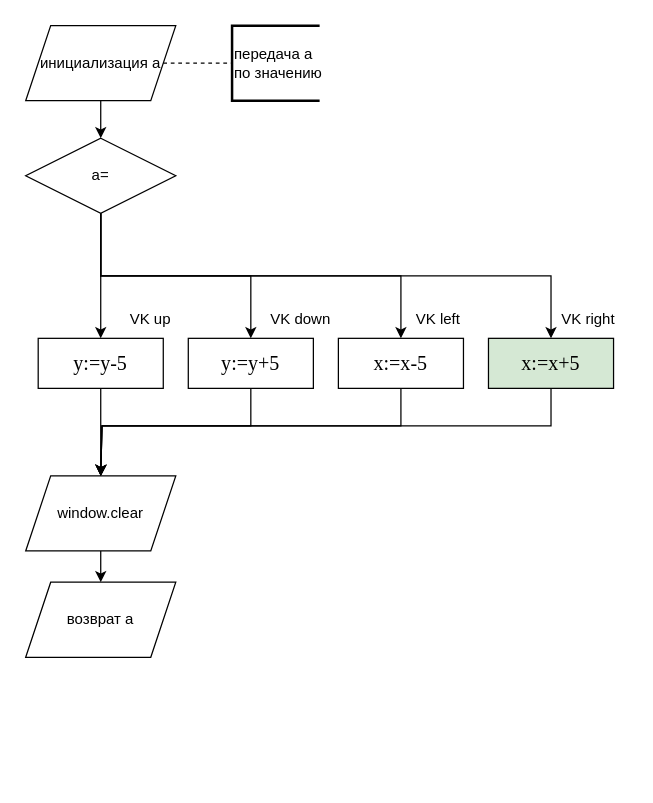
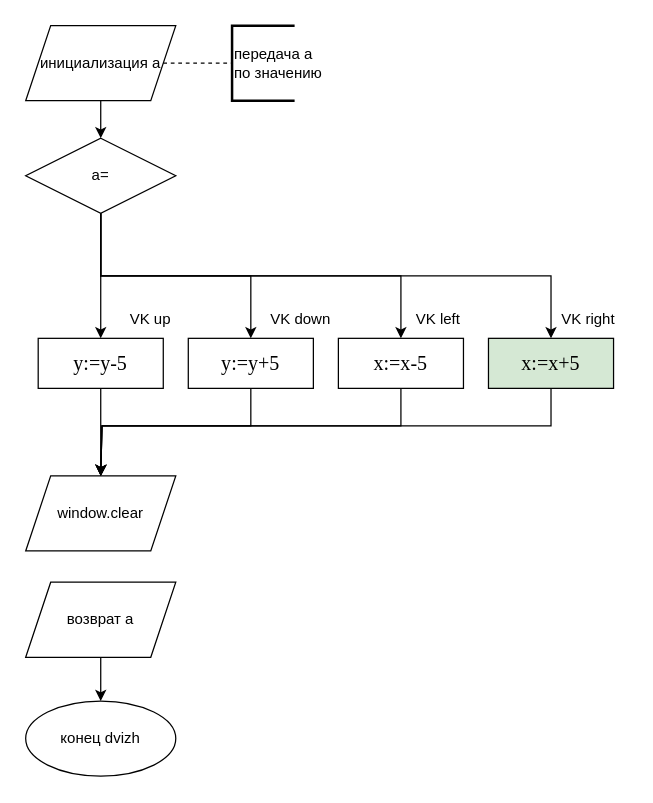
  <mxCell id="0" />
  <mxCell id="1" parent="0" />
  <mxCell id="2" style="edgeStyle=orthogonalEdgeStyle;rounded=0;orthogonalLoop=1;jettySize=auto;html=1;" parent="1" source="3" edge="1"><mxGeometry relative="1" as="geometry"><mxPoint x="80" y="110" as="targetPoint" /></mxGeometry></mxCell>
  <mxCell id="3" value="инициализация а" style="shape=parallelogram;perimeter=parallelogramPerimeter;whiteSpace=wrap;html=1;fixedSize=1;" parent="1" vertex="1"><mxGeometry x="20" y="20" width="120" height="60" as="geometry" /></mxCell>
  <mxCell id="4" value="" style="endArrow=none;dashed=1;html=1;rounded=0;" parent="1" target="5" edge="1"><mxGeometry width="50" height="50" relative="1" as="geometry"><mxPoint x="130" y="50" as="sourcePoint" /><mxPoint x="210" y="50" as="targetPoint" /></mxGeometry></mxCell>
- <mxCell id="5" value="передача а&lt;div&gt;по значению&lt;/div&gt;" style="strokeWidth=2;html=1;shape=mxgraph.flowchart.annotation_1;align=left;pointerEvents=1;" parent="1" vertex="1"><mxGeometry x="185" y="20" width="70" height="60" as="geometry" /></mxCell>
+ <mxCell id="5" value="передача а&lt;div&gt;по значению&lt;/div&gt;" style="strokeWidth=2;html=1;shape=mxgraph.flowchart.annotation_1;align=left;pointerEvents=1;" parent="1" vertex="1"><mxGeometry x="185" y="20" width="50" height="60" as="geometry" /></mxCell>
  <mxCell id="6" style="edgeStyle=orthogonalEdgeStyle;rounded=0;orthogonalLoop=1;jettySize=auto;html=1;" parent="1" source="10" edge="1"><mxGeometry relative="1" as="geometry"><mxPoint x="80" y="270" as="targetPoint" /></mxGeometry></mxCell>
  <mxCell id="7" style="edgeStyle=orthogonalEdgeStyle;rounded=0;orthogonalLoop=1;jettySize=auto;html=1;" parent="1" source="10" edge="1"><mxGeometry relative="1" as="geometry"><mxPoint x="200" y="270" as="targetPoint" /><Array as="points"><mxPoint x="80" y="220" /><mxPoint x="200" y="220" /></Array></mxGeometry></mxCell>
  <mxCell id="8" style="edgeStyle=orthogonalEdgeStyle;rounded=0;orthogonalLoop=1;jettySize=auto;html=1;" parent="1" source="10" edge="1"><mxGeometry relative="1" as="geometry"><mxPoint x="320" y="270" as="targetPoint" /><Array as="points"><mxPoint x="80" y="220" /><mxPoint x="320" y="220" /></Array></mxGeometry></mxCell>
  <mxCell id="9" style="edgeStyle=orthogonalEdgeStyle;rounded=0;orthogonalLoop=1;jettySize=auto;html=1;" parent="1" source="10" edge="1"><mxGeometry relative="1" as="geometry"><mxPoint x="440" y="270" as="targetPoint" /><Array as="points"><mxPoint x="80" y="220" /><mxPoint x="440" y="220" /></Array></mxGeometry></mxCell>
  <mxCell id="10" value="a=" style="rhombus;whiteSpace=wrap;html=1;" parent="1" vertex="1"><mxGeometry x="20" y="110" width="120" height="60" as="geometry" /></mxCell>
  <mxCell id="11" value="VK up" style="text;html=1;align=center;verticalAlign=middle;whiteSpace=wrap;rounded=0;" parent="1" vertex="1"><mxGeometry x="90" y="240" width="60" height="30" as="geometry" /></mxCell>
  <mxCell id="12" value="VK down" style="text;html=1;align=center;verticalAlign=middle;whiteSpace=wrap;rounded=0;" parent="1" vertex="1"><mxGeometry x="210" y="240" width="60" height="30" as="geometry" /></mxCell>
  <mxCell id="13" value="VK left" style="text;html=1;align=center;verticalAlign=middle;whiteSpace=wrap;rounded=0;" parent="1" vertex="1"><mxGeometry x="320" y="240" width="60" height="30" as="geometry" /></mxCell>
  <mxCell id="14" value="VK right" style="text;html=1;align=center;verticalAlign=middle;whiteSpace=wrap;rounded=0;" parent="1" vertex="1"><mxGeometry x="440" y="240" width="60" height="30" as="geometry" /></mxCell>
  <mxCell id="15" style="edgeStyle=orthogonalEdgeStyle;rounded=0;orthogonalLoop=1;jettySize=auto;html=1;" parent="1" source="16" edge="1"><mxGeometry relative="1" as="geometry"><mxPoint x="80" y="380" as="targetPoint" /></mxGeometry></mxCell>
  <mxCell id="16" value="&lt;span style=&quot;font-size: 12pt; font-family: Consolas;&quot; lang=&quot;EN-US&quot;&gt;y:=y-&lt;/span&gt;&lt;span style=&quot;font-size:12.0pt;font-family:Consolas;mso-fareast-font-family:&lt;br/&gt;Calibri;mso-fareast-theme-font:minor-latin;mso-bidi-font-family:&amp;quot;Courier New&amp;quot;;&lt;br/&gt;color:darkgreen;mso-font-kerning:0pt;mso-ansi-language:EN-US;mso-fareast-language:&lt;br/&gt;EN-US;mso-bidi-language:AR-SA&quot; lang=&quot;EN-US&quot;&gt;5&lt;/span&gt;" style="rounded=0;whiteSpace=wrap;html=1;" parent="1" vertex="1"><mxGeometry x="30" y="270" width="100" height="40" as="geometry" /></mxCell>
  <mxCell id="17" style="edgeStyle=orthogonalEdgeStyle;rounded=0;orthogonalLoop=1;jettySize=auto;html=1;" parent="1" source="18" edge="1"><mxGeometry relative="1" as="geometry"><mxPoint x="80" y="380" as="targetPoint" /><Array as="points"><mxPoint x="200" y="340" /><mxPoint x="81" y="340" /></Array></mxGeometry></mxCell>
  <mxCell id="18" value="&lt;span style=&quot;font-size: 12pt; font-family: Consolas;&quot; lang=&quot;EN-US&quot;&gt;y:=y+&lt;/span&gt;&lt;span style=&quot;font-size:12.0pt;font-family:Consolas;mso-fareast-font-family:&lt;br/&gt;Calibri;mso-fareast-theme-font:minor-latin;mso-bidi-font-family:&amp;quot;Courier New&amp;quot;;&lt;br/&gt;color:darkgreen;mso-font-kerning:0pt;mso-ansi-language:EN-US;mso-fareast-language:&lt;br/&gt;EN-US;mso-bidi-language:AR-SA&quot; lang=&quot;EN-US&quot;&gt;5&lt;/span&gt;" style="rounded=0;whiteSpace=wrap;html=1;" parent="1" vertex="1"><mxGeometry x="150" y="270" width="100" height="40" as="geometry" /></mxCell>
  <mxCell id="19" style="edgeStyle=orthogonalEdgeStyle;rounded=0;orthogonalLoop=1;jettySize=auto;html=1;" parent="1" source="20" edge="1"><mxGeometry relative="1" as="geometry"><mxPoint x="80" y="380" as="targetPoint" /><Array as="points"><mxPoint x="320" y="340" /><mxPoint x="81" y="340" /></Array></mxGeometry></mxCell>
  <mxCell id="20" value="&lt;span style=&quot;font-size: 12pt; font-family: Consolas;&quot; lang=&quot;EN-US&quot;&gt;x:=x-&lt;/span&gt;&lt;span style=&quot;font-size:12.0pt;font-family:Consolas;mso-fareast-font-family:&lt;br/&gt;Calibri;mso-fareast-theme-font:minor-latin;mso-bidi-font-family:&amp;quot;Courier New&amp;quot;;&lt;br/&gt;color:darkgreen;mso-font-kerning:0pt;mso-ansi-language:EN-US;mso-fareast-language:&lt;br/&gt;EN-US;mso-bidi-language:AR-SA&quot; lang=&quot;EN-US&quot;&gt;5&lt;/span&gt;" style="rounded=0;whiteSpace=wrap;html=1;" parent="1" vertex="1"><mxGeometry x="270" y="270" width="100" height="40" as="geometry" /></mxCell>
  <mxCell id="21" style="edgeStyle=orthogonalEdgeStyle;rounded=0;orthogonalLoop=1;jettySize=auto;html=1;" parent="1" source="22" edge="1"><mxGeometry relative="1" as="geometry"><mxPoint x="80" y="380" as="targetPoint" /><Array as="points"><mxPoint x="440" y="340" /><mxPoint x="81" y="340" /></Array></mxGeometry></mxCell>
  <mxCell id="22" value="&lt;span style=&quot;font-size: 12pt; font-family: Consolas;&quot; lang=&quot;EN-US&quot;&gt;x:=x+&lt;/span&gt;&lt;span style=&quot;font-size:12.0pt;font-family:Consolas;mso-fareast-font-family:&lt;br/&gt;Calibri;mso-fareast-theme-font:minor-latin;mso-bidi-font-family:&amp;quot;Courier New&amp;quot;;&lt;br/&gt;color:darkgreen;mso-font-kerning:0pt;mso-ansi-language:EN-US;mso-fareast-language:&lt;br/&gt;EN-US;mso-bidi-language:AR-SA&quot; lang=&quot;EN-US&quot;&gt;5&lt;/span&gt;" style="rounded=0;whiteSpace=wrap;html=1;fillColor=#d5e8d4;" parent="1" vertex="1"><mxGeometry x="390" y="270" width="100" height="40" as="geometry" /></mxCell>
- <mxCell id="23" style="edgeStyle=orthogonalEdgeStyle;rounded=0;orthogonalLoop=1;jettySize=auto;html=1;" parent="1" source="24" target="26" edge="1"><mxGeometry relative="1" as="geometry"><mxPoint x="80" y="470" as="targetPoint" /></mxGeometry></mxCell>
  <mxCell id="24" value="window.clear" style="shape=parallelogram;perimeter=parallelogramPerimeter;whiteSpace=wrap;html=1;fixedSize=1;" parent="1" vertex="1"><mxGeometry x="20" y="380" width="120" height="60" as="geometry" /></mxCell>
+ <mxCell id="25" style="edgeStyle=orthogonalEdgeStyle;rounded=0;orthogonalLoop=1;jettySize=auto;html=1;" parent="1" source="26" target="27" edge="1"><mxGeometry relative="1" as="geometry"><mxPoint x="80" y="560" as="targetPoint" /></mxGeometry></mxCell>
  <mxCell id="26" value="возврат а" style="shape=parallelogram;perimeter=parallelogramPerimeter;whiteSpace=wrap;html=1;fixedSize=1;" parent="1" vertex="1"><mxGeometry x="20" y="465" width="120" height="60" as="geometry" /></mxCell>
+ <mxCell id="27" value="конец dvizh" style="ellipse;whiteSpace=wrap;html=1;" parent="1" vertex="1"><mxGeometry x="20" y="560" width="120" height="60" as="geometry" /></mxCell>
